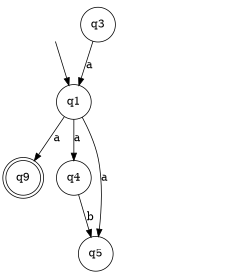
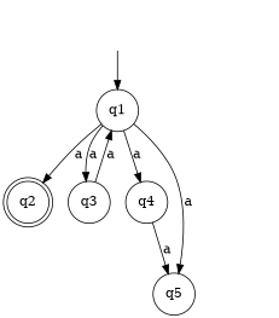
  digraph {
    rankdir=TB
    node [shape=circle]
    q0 [style=invis]
    q1
-   q2 [shape=doublecircle label=q9]
+   q2 [shape=doublecircle]
    q3
    q4
    q5
    q00 [style=invis]
    q01 [style=invis]
    q0 -> q1
    q1 -> q2 [label=a]
+   q1 -> q3 [label=a]
    q1 -> q4 [label=a]
    q1 -> q5 [label=a]
    q3 -> q1 [label=a]
-   q4 -> q5 [label=b]
+   q4 -> q5 [label=a]
  }
